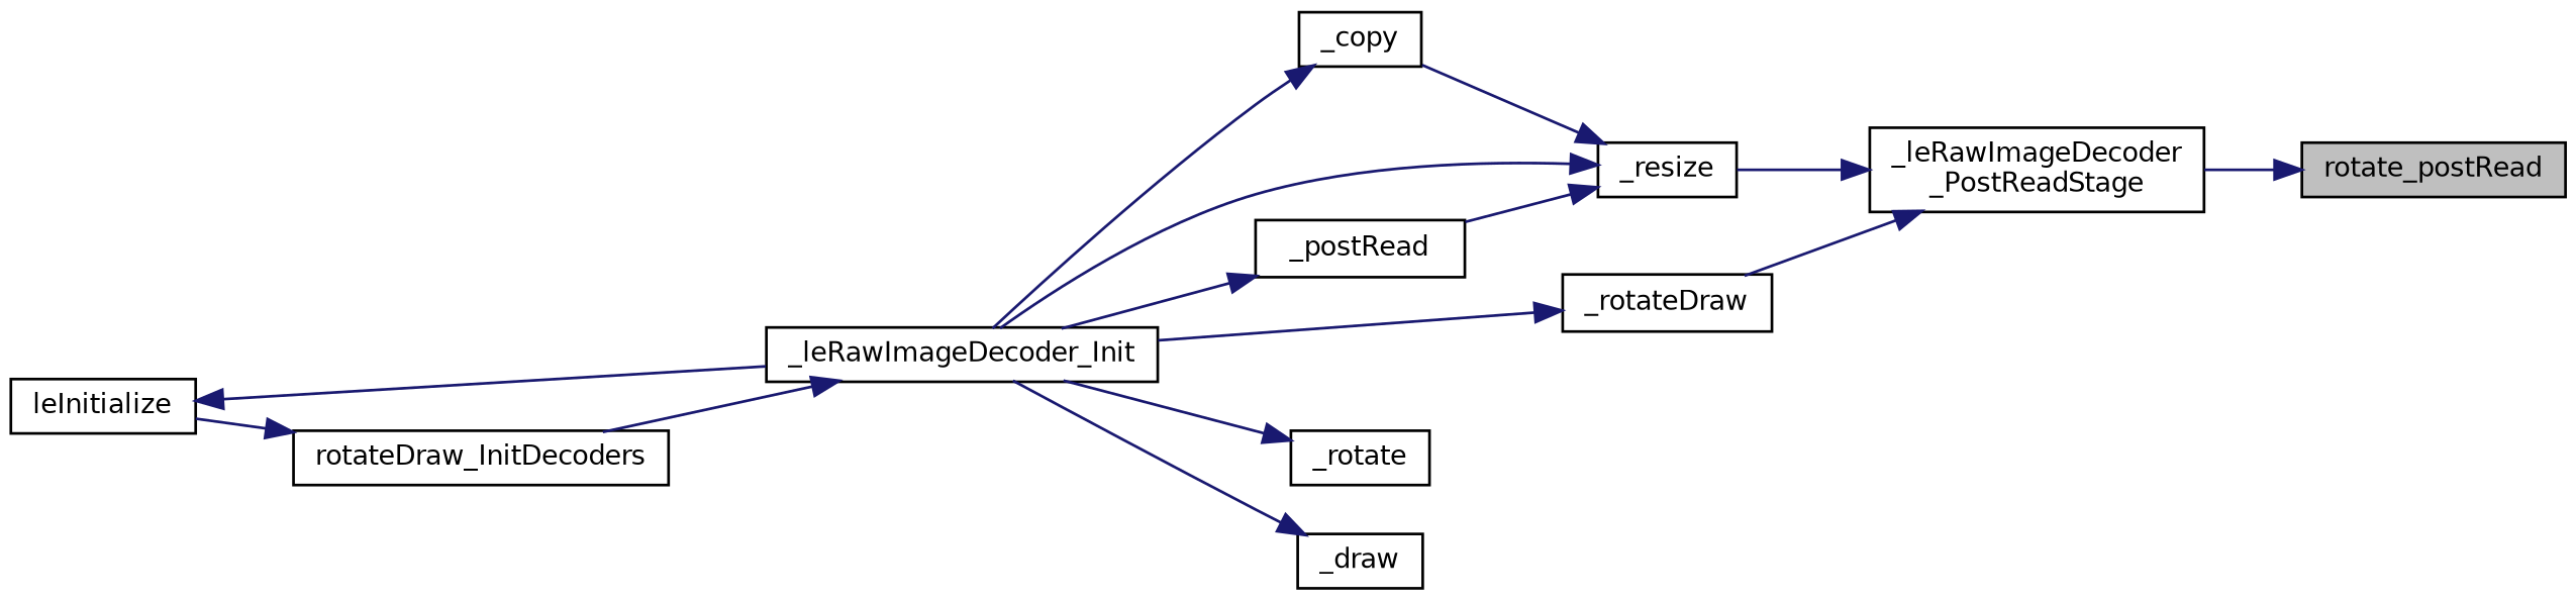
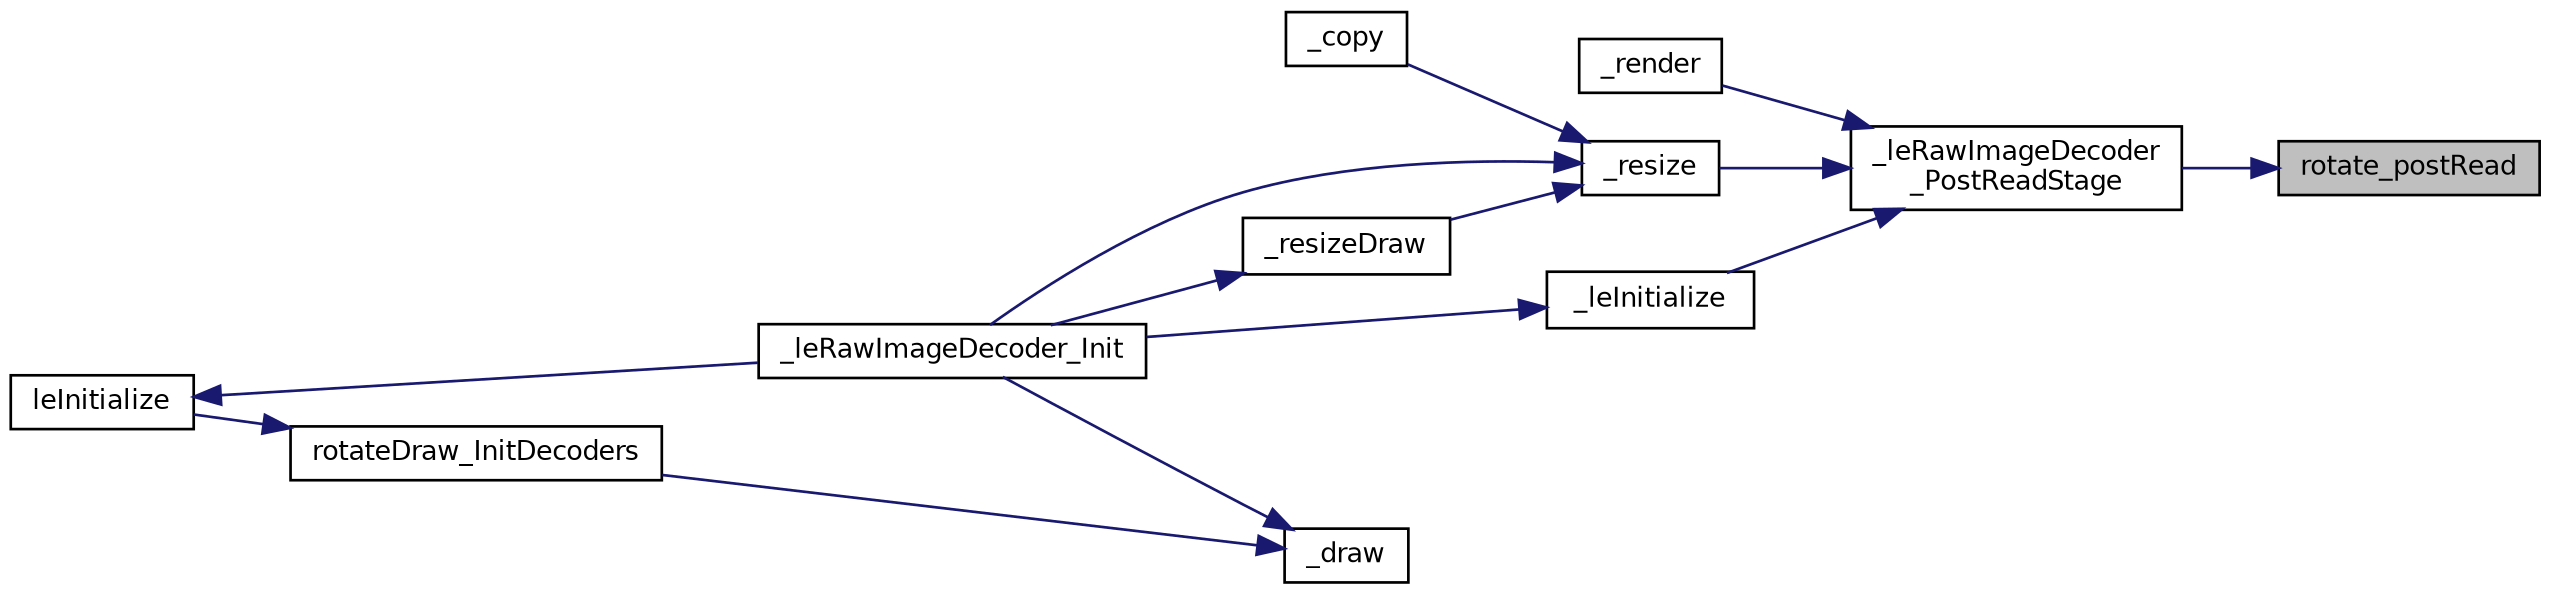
  digraph {
    rankdir=RL
    node [color=black fillcolor=white fontname=Helvetica fontsize=10 shape=record style=filled]
    edge [color=midnightblue dir=back fontname=Helvetica fontsize=10 labelfontname=Helvetica labelfontsize=10 style=solid]
    n1 [fillcolor=grey75 fontcolor=black height=0.2 label=rotate_postRead width=0.4]
    n2 [height=0.2 label="_leRawImageDecoder\l_PostReadStage" width=0.4]
+   n3 [height=0.2 label=_render width=0.4]
    n4 [height=0.2 label=_resize width=0.4]
-   n5 [height=0.2 label=_rotateDraw width=0.4]
+   n5 [height=0.2 label=_leInitialize width=0.4]
    n6 [height=0.2 label=_copy width=0.4]
    n7 [height=0.2 label=_leRawImageDecoder_Init width=0.4]
    n8 [height=0.2 label=_draw width=0.4]
-   n9 [height=0.2 label=_postRead width=0.4]
-   n10 [height=0.2 label=_rotate width=0.4]
+   n9 [height=0.2 label=_resizeDraw width=0.4]
    n11 [height=0.2 label=rotateDraw_InitDecoders width=0.4]
    n12 [height=0.2 label=leInitialize width=0.4]
    n1 -> n2
+   n2 -> n3
    n2 -> n4
    n2 -> n5
    n4 -> n6
    n4 -> n7
    n4 -> n9
    n5 -> n7
-   n6 -> n7
-   n7 -> n11
+   n8 -> n11
    n8 -> n7
    n9 -> n7
-   n10 -> n7
    n11 -> n12
    n12 -> n7
  }
